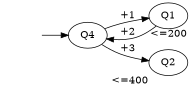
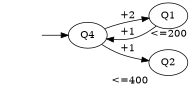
  digraph {
    rankdir=LR
    Qi [style=invis]
    n2 [label=Q4]
    Q1 [xlabel="<=200"]
    Q2 [xlabel="<=400"]
    Qi -> n2
-   n2 -> Q1 [label="+1"]
-   n2 -> Q2 [label="+3"]
-   Q1 -> n2 [label="+2"]
+   n2 -> Q1 [label="+2"]
+   n2 -> Q2 [label="+1"]
+   Q1 -> n2 [label="+1"]
  }
